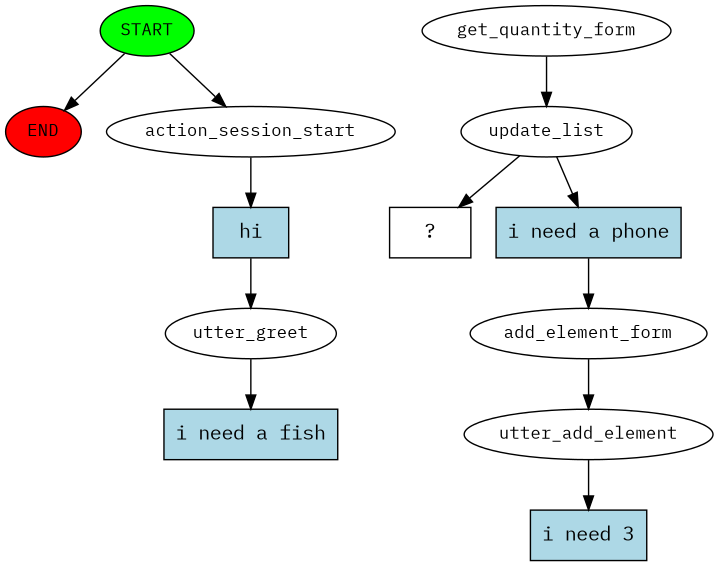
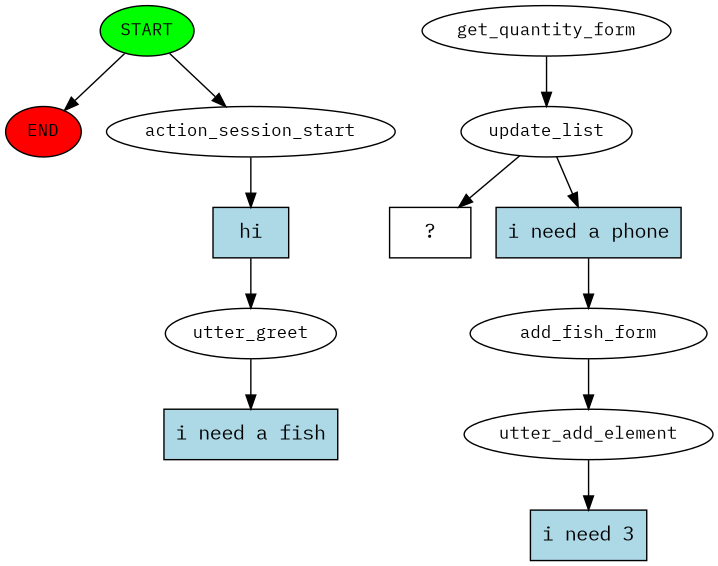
  digraph {
    fontname="IBM Plex Mono"
    node [fontname="IBM Plex Mono" fontsize=12]
    edge [fontname="IBM Plex Mono"]
    n1 [fillcolor=green label=START style=filled]
    n2 [fillcolor=red label=END style=filled]
    n3 [label=action_session_start]
    n4 [fillcolor=lightblue label=hi shape=rect style=filled fontsize=""]
    n5 [label=utter_greet]
    n6 [fillcolor=lightblue label="i need a fish" shape=rect style=filled fontsize=""]
-   n7 [label=add_element_form]
+   n7 [label=add_fish_form]
    n8 [label=utter_add_element]
    n9 [fillcolor=lightblue label="i need 3" shape=rect style=filled fontsize=""]
    n10 [label=get_quantity_form]
    n11 [label=update_list]
    n12 [label="  ?  " shape=rect fontsize=""]
    n13 [fillcolor=lightblue label="i need a phone" shape=rect style=filled fontsize=""]
    n1 -> n2
    n1 -> n3
    n3 -> n4
    n4 -> n5
    n5 -> n6
    n7 -> n8
    n8 -> n9
    n10 -> n11
    n11 -> n12
    n11 -> n13
    n13 -> n7
  }
